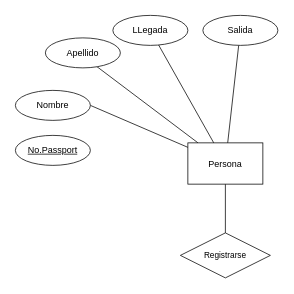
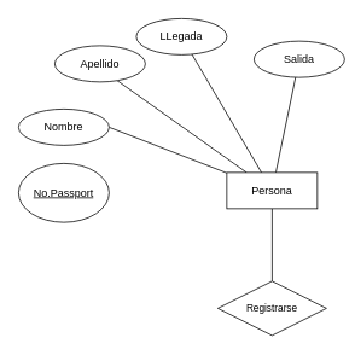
  <mxCell id="0" />
  <mxCell id="1" parent="0" />
  <mxCell id="2" style="edgeStyle=none;shape=connector;rounded=0;orthogonalLoop=1;jettySize=auto;html=1;entryX=1;entryY=0.5;entryDx=0;entryDy=0;labelBackgroundColor=default;strokeColor=default;fontFamily=Helvetica;fontSize=11;fontColor=default;endArrow=none;endFill=0;" edge="1" parent="1" source="7" target="8"><mxGeometry relative="1" as="geometry" /></mxCell>
  <mxCell id="3" style="edgeStyle=none;shape=connector;rounded=0;orthogonalLoop=1;jettySize=auto;html=1;entryX=0.68;entryY=0.945;entryDx=0;entryDy=0;entryPerimeter=0;labelBackgroundColor=default;strokeColor=default;fontFamily=Helvetica;fontSize=11;fontColor=default;endArrow=none;endFill=0;" edge="1" parent="1" source="7" target="9"><mxGeometry relative="1" as="geometry" /></mxCell>
  <mxCell id="4" style="edgeStyle=none;shape=connector;rounded=0;orthogonalLoop=1;jettySize=auto;html=1;labelBackgroundColor=default;strokeColor=default;fontFamily=Helvetica;fontSize=11;fontColor=default;endArrow=none;endFill=0;" edge="1" parent="1" source="7" target="11"><mxGeometry relative="1" as="geometry" /></mxCell>
  <mxCell id="5" style="edgeStyle=none;shape=connector;rounded=0;orthogonalLoop=1;jettySize=auto;html=1;labelBackgroundColor=default;strokeColor=default;fontFamily=Helvetica;fontSize=11;fontColor=default;endArrow=none;endFill=0;" edge="1" parent="1" source="7" target="12"><mxGeometry relative="1" as="geometry" /></mxCell>
  <mxCell id="6" style="edgeStyle=none;shape=connector;rounded=0;orthogonalLoop=1;jettySize=auto;html=1;entryX=0.5;entryY=0;entryDx=0;entryDy=0;labelBackgroundColor=default;strokeColor=default;fontFamily=Helvetica;fontSize=11;fontColor=default;endArrow=none;endFill=0;" edge="1" parent="1" source="7" target="13"><mxGeometry relative="1" as="geometry" /></mxCell>
- <mxCell id="7" value="Persona" style="whiteSpace=wrap;html=1;align=center;" vertex="1" parent="1"><mxGeometry x="250" y="190" width="100" height="55" as="geometry" /></mxCell>
+ <mxCell id="7" value="Persona" style="whiteSpace=wrap;html=1;align=center;" vertex="1" parent="1"><mxGeometry x="250" y="190" width="100" height="40" as="geometry" /></mxCell>
  <mxCell id="8" value="Nombre" style="ellipse;whiteSpace=wrap;html=1;align=center;" vertex="1" parent="1"><mxGeometry x="20" y="120" width="100" height="40" as="geometry" /></mxCell>
  <mxCell id="9" value="Apellido" style="ellipse;whiteSpace=wrap;html=1;align=center;" vertex="1" parent="1"><mxGeometry x="60" y="50" width="100" height="40" as="geometry" /></mxCell>
- <mxCell id="10" value="&lt;u&gt;No.Passport&lt;/u&gt;" style="ellipse;whiteSpace=wrap;html=1;align=center;" vertex="1" parent="1"><mxGeometry x="20" y="180" width="100" height="40" as="geometry" /></mxCell>
+ <mxCell id="10" value="&lt;u&gt;No.Passport&lt;/u&gt;" style="ellipse;whiteSpace=wrap;html=1;align=center;" vertex="1" parent="1"><mxGeometry x="20" y="180" width="100" height="65" as="geometry" /></mxCell>
  <mxCell id="11" value="LLegada" style="ellipse;whiteSpace=wrap;html=1;align=center;" vertex="1" parent="1"><mxGeometry x="150" y="20" width="100" height="40" as="geometry" /></mxCell>
- <mxCell id="12" value="Salida" style="ellipse;whiteSpace=wrap;html=1;align=center;" vertex="1" parent="1"><mxGeometry x="270" y="20" width="100" height="40" as="geometry" /></mxCell>
+ <mxCell id="12" value="Salida" style="ellipse;whiteSpace=wrap;html=1;align=center;" vertex="1" parent="1"><mxGeometry x="280" y="45" width="100" height="40" as="geometry" /></mxCell>
  <mxCell id="13" value="Registrarse" style="shape=rhombus;perimeter=rhombusPerimeter;whiteSpace=wrap;html=1;align=center;fontFamily=Helvetica;fontSize=11;fontColor=default;" vertex="1" parent="1"><mxGeometry x="240" y="310" width="120" height="60" as="geometry" /></mxCell>
